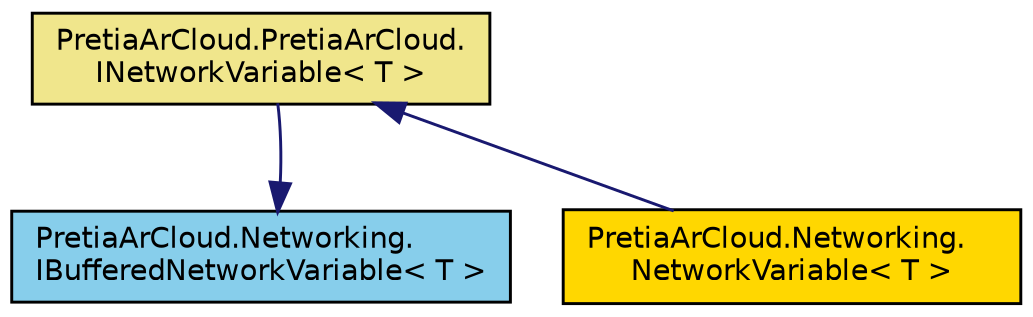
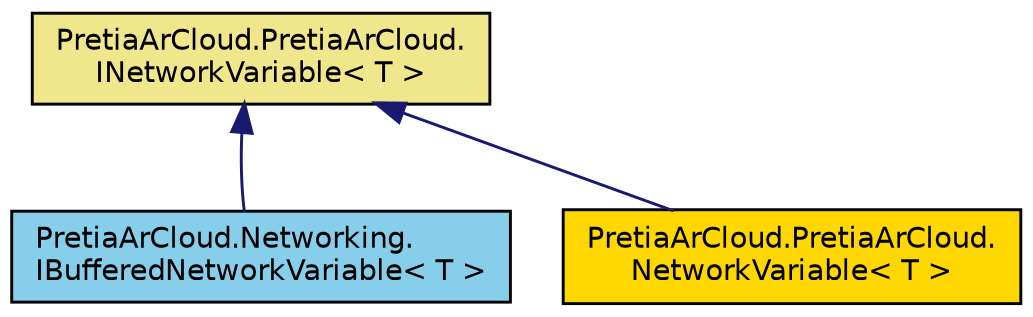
  digraph {
    rankdir=TB
    node [color=black fontname=Helvetica fontsize=10 shape=record style=filled]
    edge [color=midnightblue dir=back fontname=Helvetica fontsize=10 labelfontname=Helvetica labelfontsize=10 style=solid]
    n1 [fillcolor=khaki height=0.2 label="PretiaArCloud.PretiaArCloud.\lINetworkVariable\< T \>" width=0.4]
    n2 [fillcolor=skyblue height=0.2 label="PretiaArCloud.Networking.\lIBufferedNetworkVariable\< T \>" width=0.4]
-   n3 [fillcolor=gold height=0.2 label="PretiaArCloud.Networking.\lNetworkVariable\< T \>" width=0.4]
-   n2 -> n1
+   n3 [fillcolor=gold height=0.2 label="PretiaArCloud.PretiaArCloud.\lNetworkVariable\< T \>" width=0.4]
+   n1 -> n2
    n1 -> n3
  }
